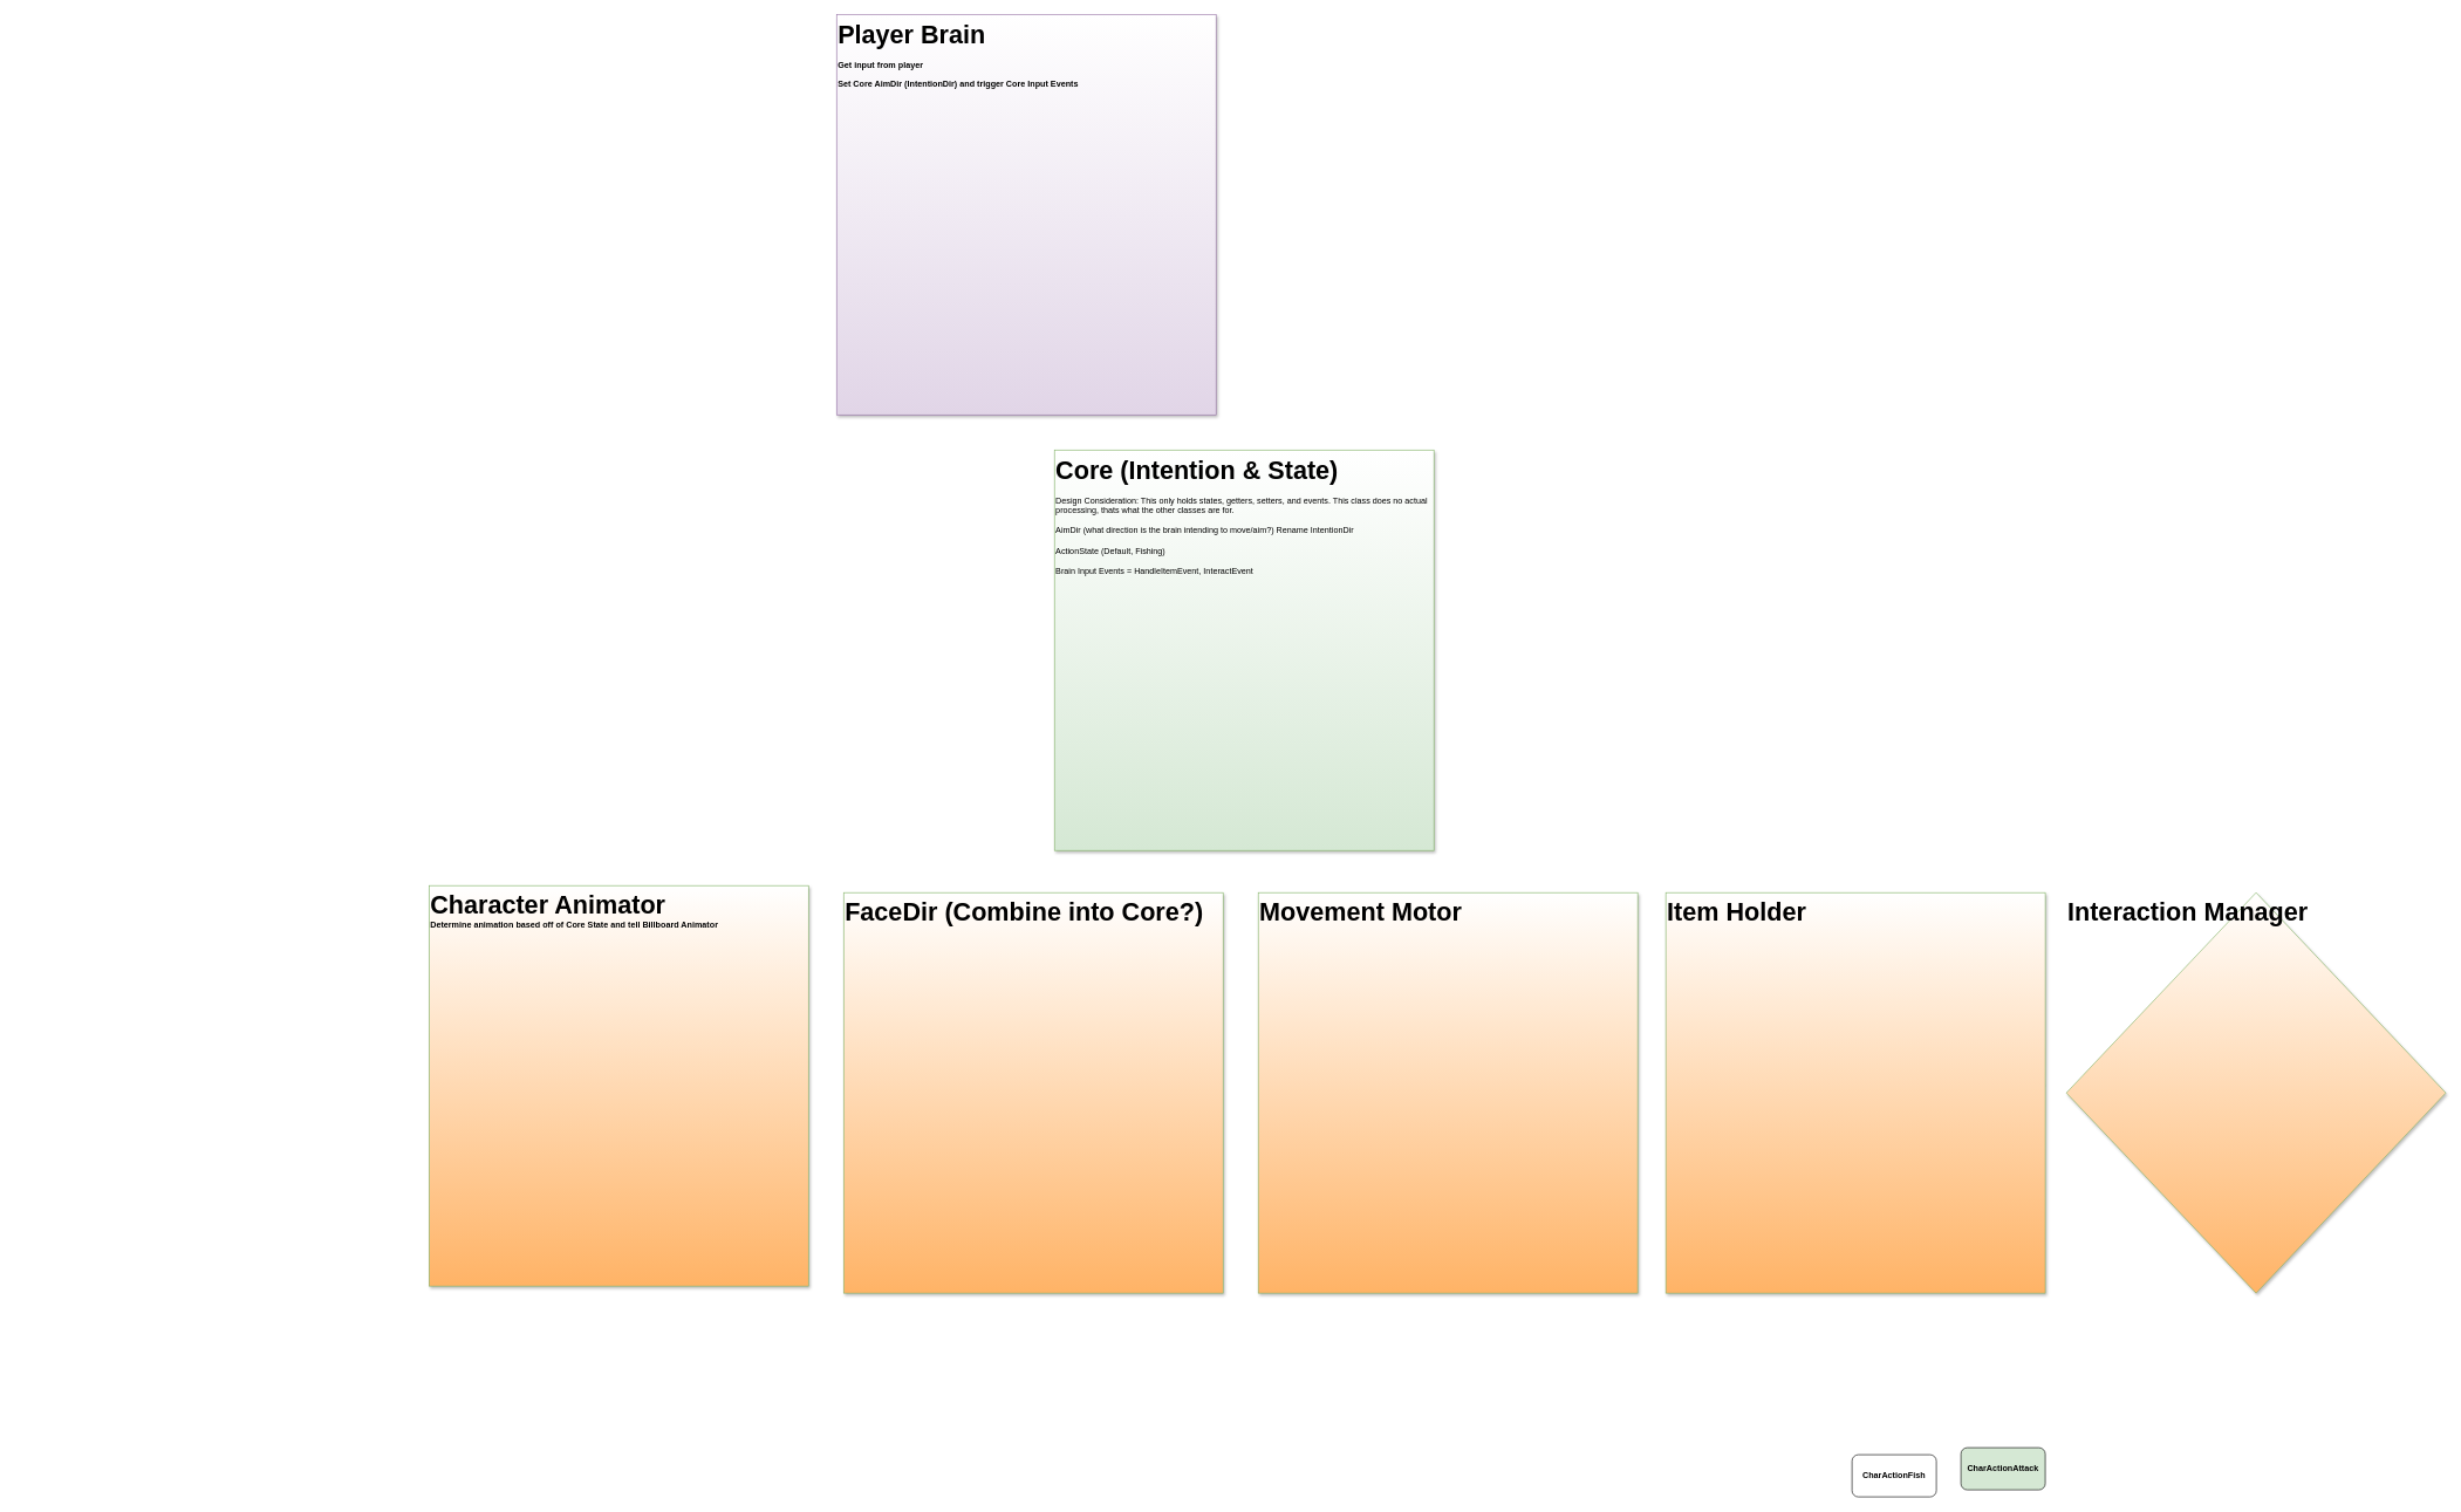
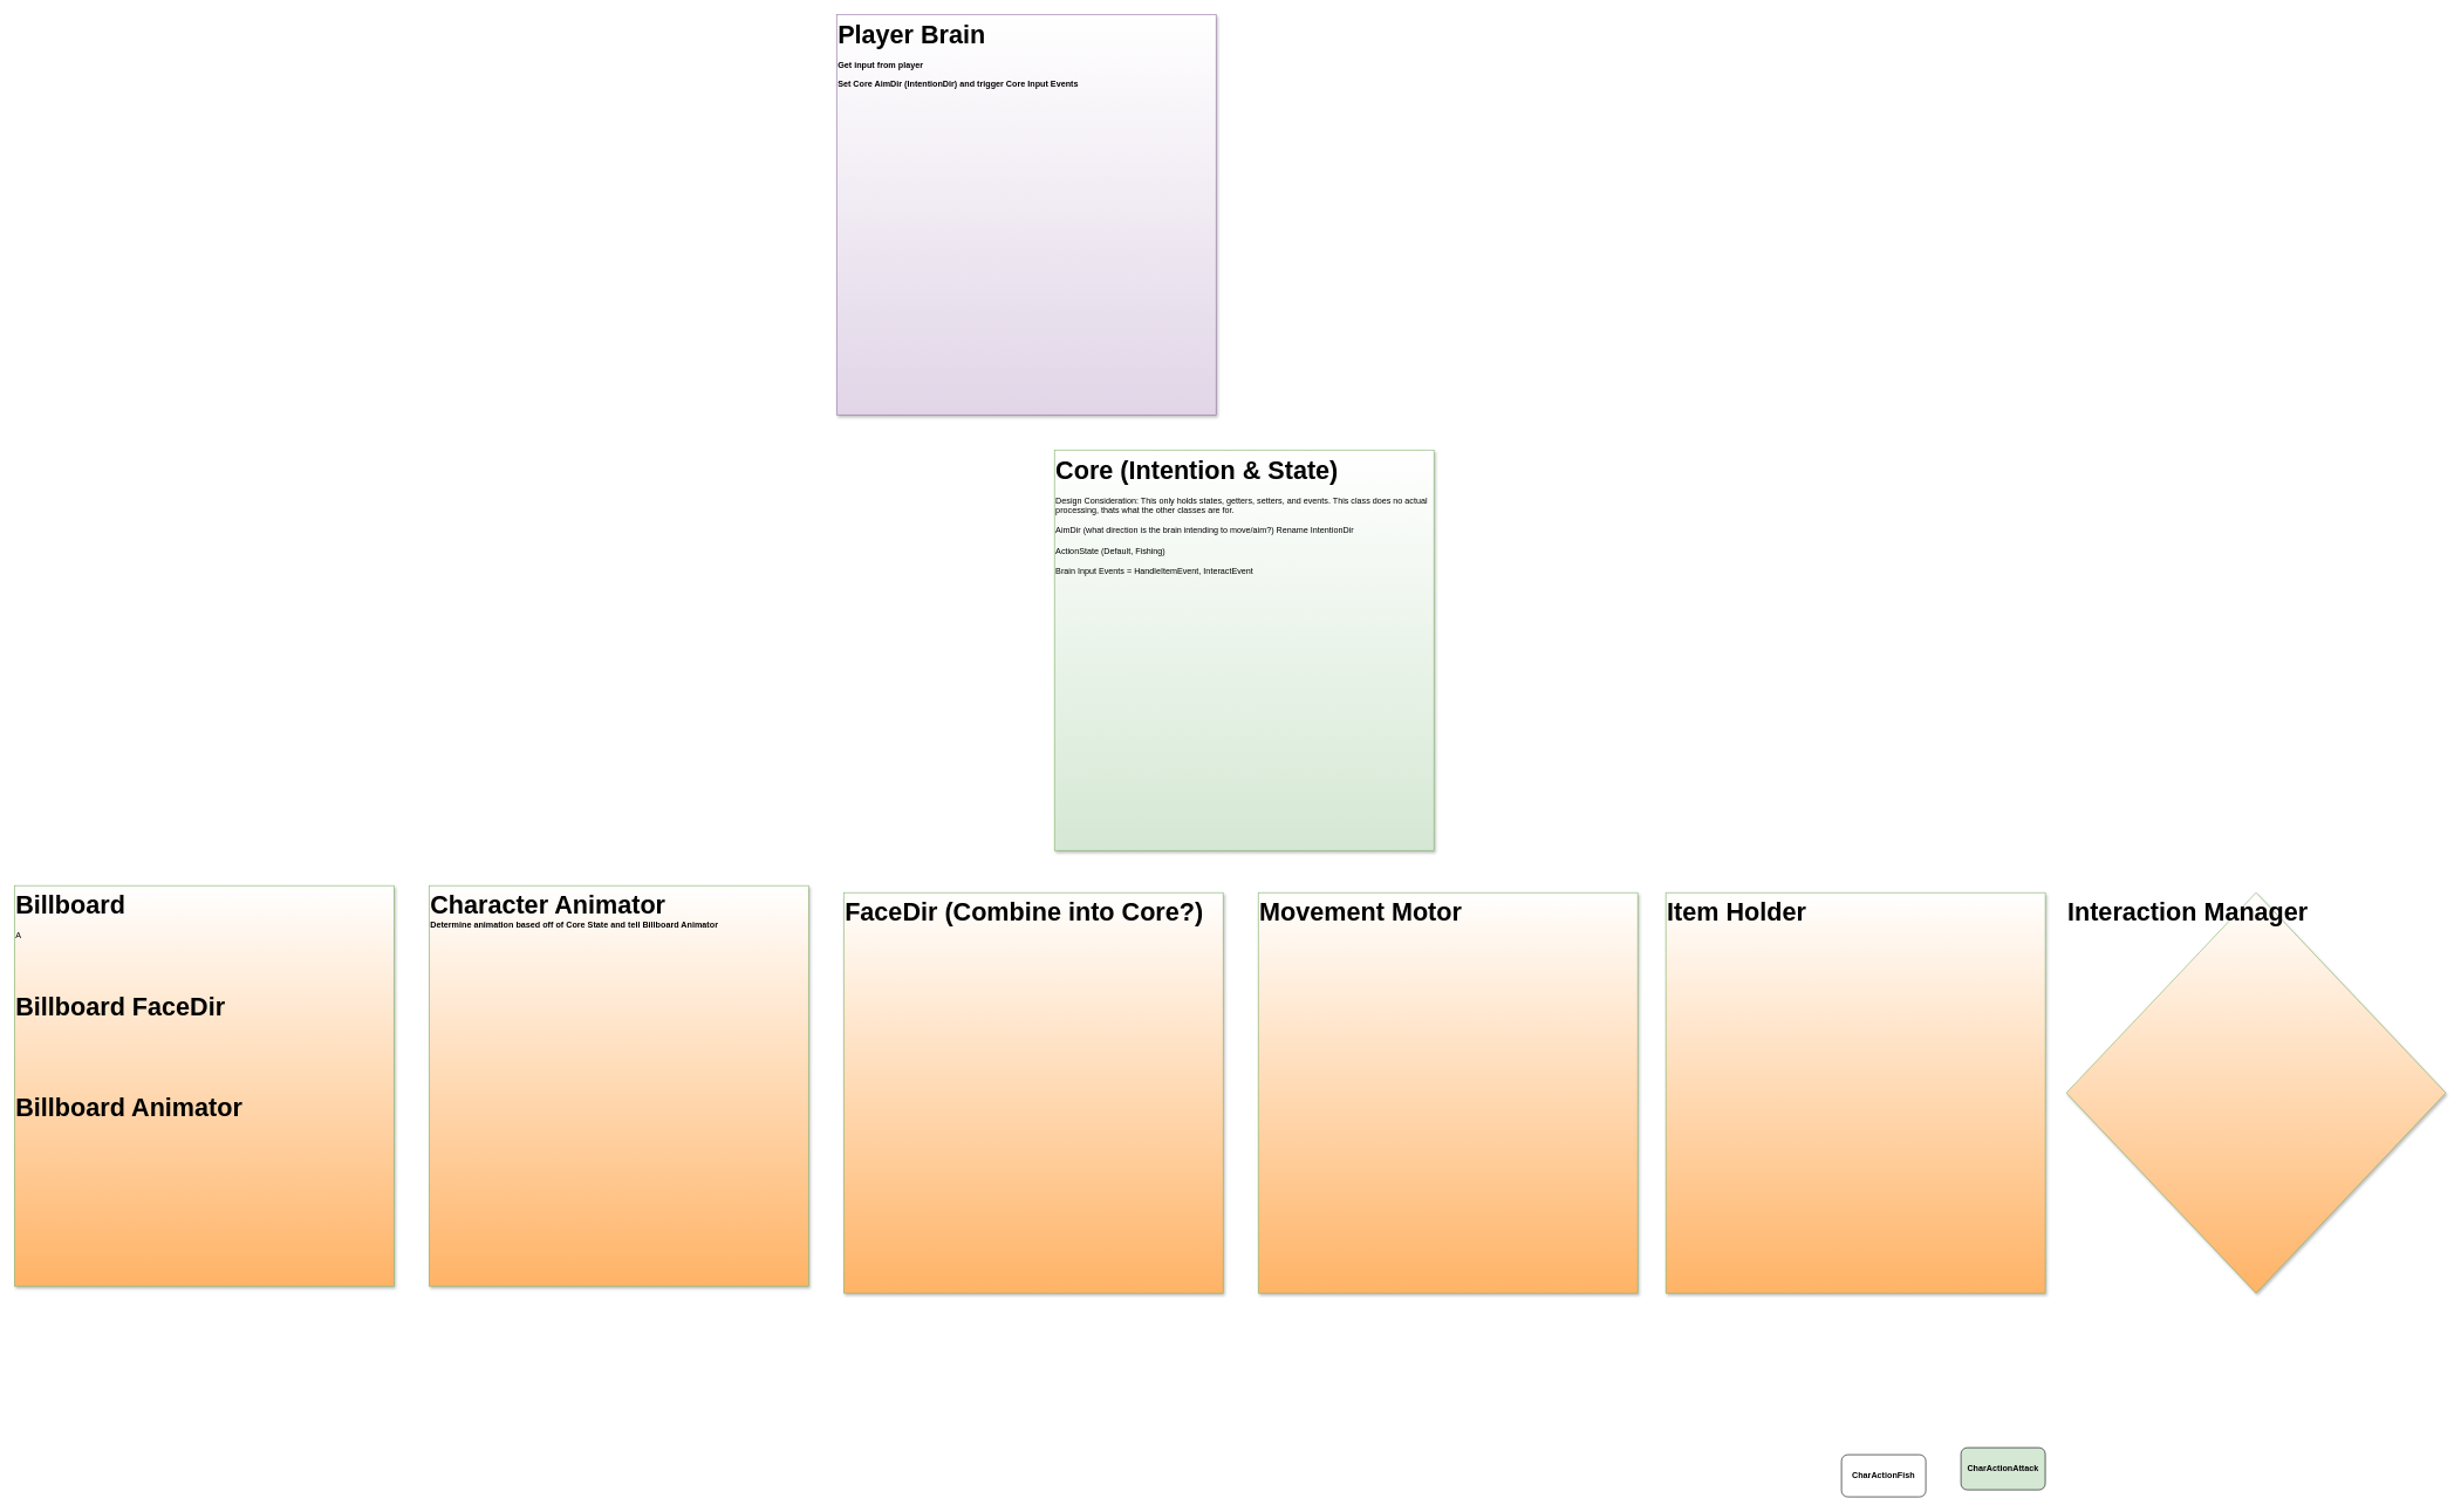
  <mxCell id="0" />
  <mxCell id="1" parent="0" />
  <mxCell id="2" value="&lt;b&gt;&lt;font style=&quot;font-size: 36px&quot;&gt;Core (Intention &amp;amp; State)&lt;br&gt;&lt;/font&gt;&lt;/b&gt;&lt;br&gt;Design Consideration: This only holds states, getters, setters, and events. This class does no actual processing, thats what the other classes are for.&lt;br&gt;&lt;br&gt;AimDir (what direction is the brain intending to move/aim?) Rename IntentionDir&lt;br&gt;&lt;br&gt;ActionState (Default, Fishing)&lt;br&gt;&lt;br&gt;Brain Input Events = HandleItemEvent, InteractEvent" style="rounded=0;whiteSpace=wrap;html=1;verticalAlign=top;align=left;glass=0;shadow=1;comic=0;fillColor=#d5e8d4;strokeColor=#82b366;gradientColor=#ffffff;gradientDirection=north;" vertex="1" parent="1"><mxGeometry x="1500" y="640" width="540" height="570" as="geometry" /></mxCell>
  <mxCell id="3" style="edgeStyle=orthogonalEdgeStyle;rounded=0;orthogonalLoop=1;jettySize=auto;html=1;exitX=0;exitY=0.75;exitDx=0;exitDy=0;" edge="1" parent="1"><mxGeometry relative="1" as="geometry"><mxPoint x="2880" y="1570" as="targetPoint" /><mxPoint x="2910" y="1545" as="sourcePoint" /></mxGeometry></mxCell>
- <mxCell id="4" value="&lt;b&gt;CharActionFish&lt;/b&gt;" style="rounded=1;whiteSpace=wrap;html=1;" vertex="1" parent="1"><mxGeometry x="2635" y="2070" width="120" height="60" as="geometry" /></mxCell>
+ <mxCell id="4" value="&lt;b&gt;CharActionFish&lt;/b&gt;" style="rounded=1;whiteSpace=wrap;html=1;" vertex="1" parent="1"><mxGeometry x="2620" y="2070" width="120" height="60" as="geometry" /></mxCell>
  <mxCell id="5" value="?" style="text;html=1;strokeColor=none;fillColor=none;align=center;verticalAlign=middle;whiteSpace=wrap;rounded=0;" vertex="1" parent="1"><mxGeometry x="2850" y="1540" width="40" height="20" as="geometry" /></mxCell>
  <mxCell id="6" value="&lt;b&gt;CharActionAttack&lt;/b&gt;" style="rounded=1;whiteSpace=wrap;html=1;fillColor=#d5e8d4;" vertex="1" parent="1"><mxGeometry x="2790" y="2060" width="120" height="60" as="geometry" /></mxCell>
  <mxCell id="7" value="&lt;b&gt;&lt;span style=&quot;font-size: 36px&quot;&gt;Player Brain&lt;/span&gt;&lt;br&gt;&lt;br&gt;Get input from player&lt;br&gt;&lt;br&gt;Set Core AimDir (IntentionDir) and trigger Core Input Events&lt;br&gt;&lt;/b&gt;" style="rounded=0;whiteSpace=wrap;html=1;verticalAlign=top;align=left;glass=0;shadow=1;comic=0;fillColor=#e1d5e7;strokeColor=#9673a6;gradientDirection=north;gradientColor=#ffffff;" vertex="1" parent="1"><mxGeometry x="1190" y="20" width="540" height="570" as="geometry" /></mxCell>
+ <mxCell id="8" value="&lt;b&gt;&lt;font style=&quot;font-size: 36px&quot;&gt;Billboard&lt;/font&gt;&lt;/b&gt;&lt;br&gt;&lt;br&gt;A&lt;br&gt;&lt;br&gt;&lt;br&gt;&lt;br&gt;&lt;br&gt;&lt;br&gt;&lt;b&gt;&lt;font style=&quot;font-size: 36px&quot;&gt;Billboard FaceDir&lt;br&gt;&lt;/font&gt;&lt;/b&gt;&lt;br&gt;&lt;br&gt;&lt;br&gt;&lt;br&gt;&lt;br&gt;&lt;br&gt;&lt;br&gt;&lt;b&gt;&lt;font style=&quot;font-size: 36px&quot;&gt;Billboard Animator&lt;/font&gt;&lt;/b&gt;" style="rounded=0;whiteSpace=wrap;html=1;verticalAlign=top;align=left;glass=0;shadow=1;comic=0;fillColor=#FFB366;strokeColor=#82b366;gradientColor=#ffffff;gradientDirection=north;" vertex="1" parent="1"><mxGeometry x="20" y="1260" width="540" height="570" as="geometry" /></mxCell>
  <mxCell id="9" value="&lt;span style=&quot;font-size: 36px&quot;&gt;&lt;b&gt;FaceDir (Combine into Core?)&lt;/b&gt;&lt;/span&gt;" style="rounded=0;whiteSpace=wrap;html=1;verticalAlign=top;align=left;glass=0;shadow=1;comic=0;fillColor=#FFB366;strokeColor=#82b366;gradientColor=#ffffff;gradientDirection=north;" vertex="1" parent="1"><mxGeometry x="1200" y="1270" width="540" height="570" as="geometry" /></mxCell>
  <mxCell id="10" value="&lt;span style=&quot;font-size: 36px&quot;&gt;&lt;b&gt;Movement Motor&lt;/b&gt;&lt;/span&gt;" style="rounded=0;whiteSpace=wrap;html=1;verticalAlign=top;align=left;glass=0;shadow=1;comic=0;fillColor=#FFB366;strokeColor=#82b366;gradientColor=#ffffff;gradientDirection=north;" vertex="1" parent="1"><mxGeometry x="1790" y="1270" width="540" height="570" as="geometry" /></mxCell>
  <mxCell id="11" value="&lt;b&gt;&lt;span style=&quot;font-size: 36px&quot;&gt;Character Animator&lt;/span&gt;&lt;br&gt;&lt;font style=&quot;font-size: 12px&quot;&gt;Determine animation based off of Core State and tell Billboard Animator&lt;/font&gt;&lt;br&gt;&lt;/b&gt;" style="rounded=0;whiteSpace=wrap;html=1;verticalAlign=top;align=left;glass=0;shadow=1;comic=0;fillColor=#FFB366;strokeColor=#82b366;gradientColor=#ffffff;gradientDirection=north;" vertex="1" parent="1"><mxGeometry x="610" y="1260" width="540" height="570" as="geometry" /></mxCell>
  <mxCell id="12" value="&lt;span style=&quot;font-size: 36px&quot;&gt;&lt;b&gt;Item Holder&lt;/b&gt;&lt;/span&gt;" style="rounded=0;whiteSpace=wrap;html=1;verticalAlign=top;align=left;glass=0;shadow=1;comic=0;fillColor=#FFB366;strokeColor=#82b366;gradientColor=#ffffff;gradientDirection=north;" vertex="1" parent="1"><mxGeometry x="2370" y="1270" width="540" height="570" as="geometry" /></mxCell>
  <mxCell id="13" value="&lt;span style=&quot;font-size: 36px&quot;&gt;&lt;b&gt;Interaction Manager&lt;/b&gt;&lt;/span&gt;" style="rhombus;whiteSpace=wrap;html=1;verticalAlign=top;align=left;glass=0;shadow=1;comic=0;fillColor=#FFB366;strokeColor=#82b366;gradientColor=#ffffff;gradientDirection=north;" vertex="1" parent="1"><mxGeometry x="2940" y="1270" width="540" height="570" as="geometry" /></mxCell>
